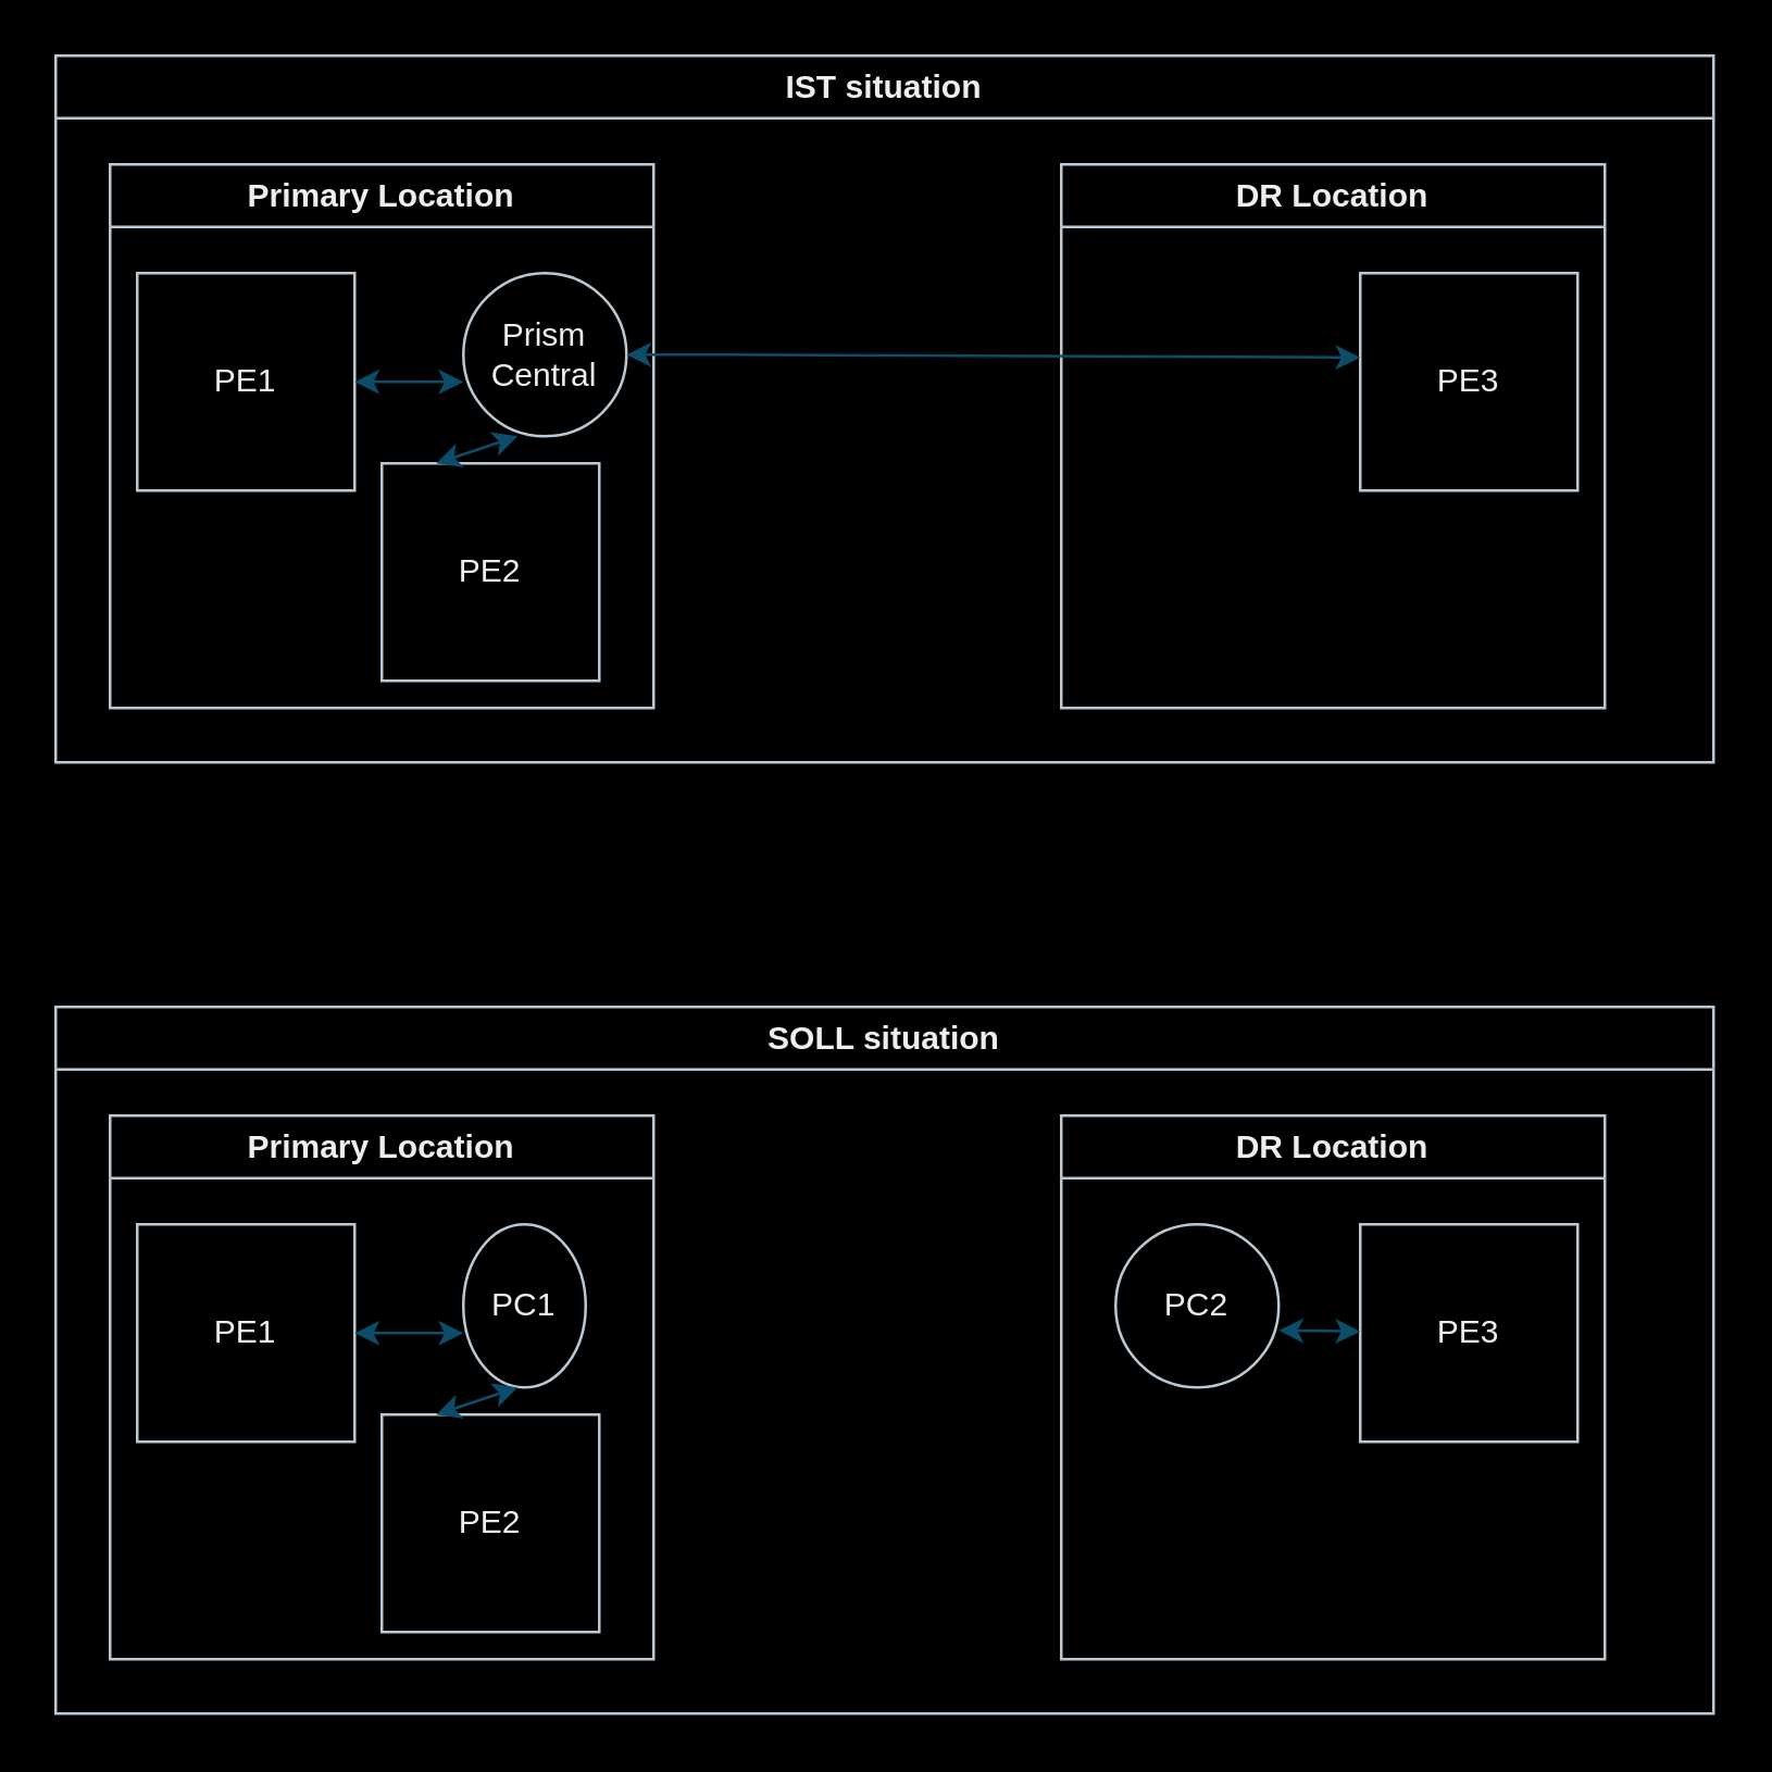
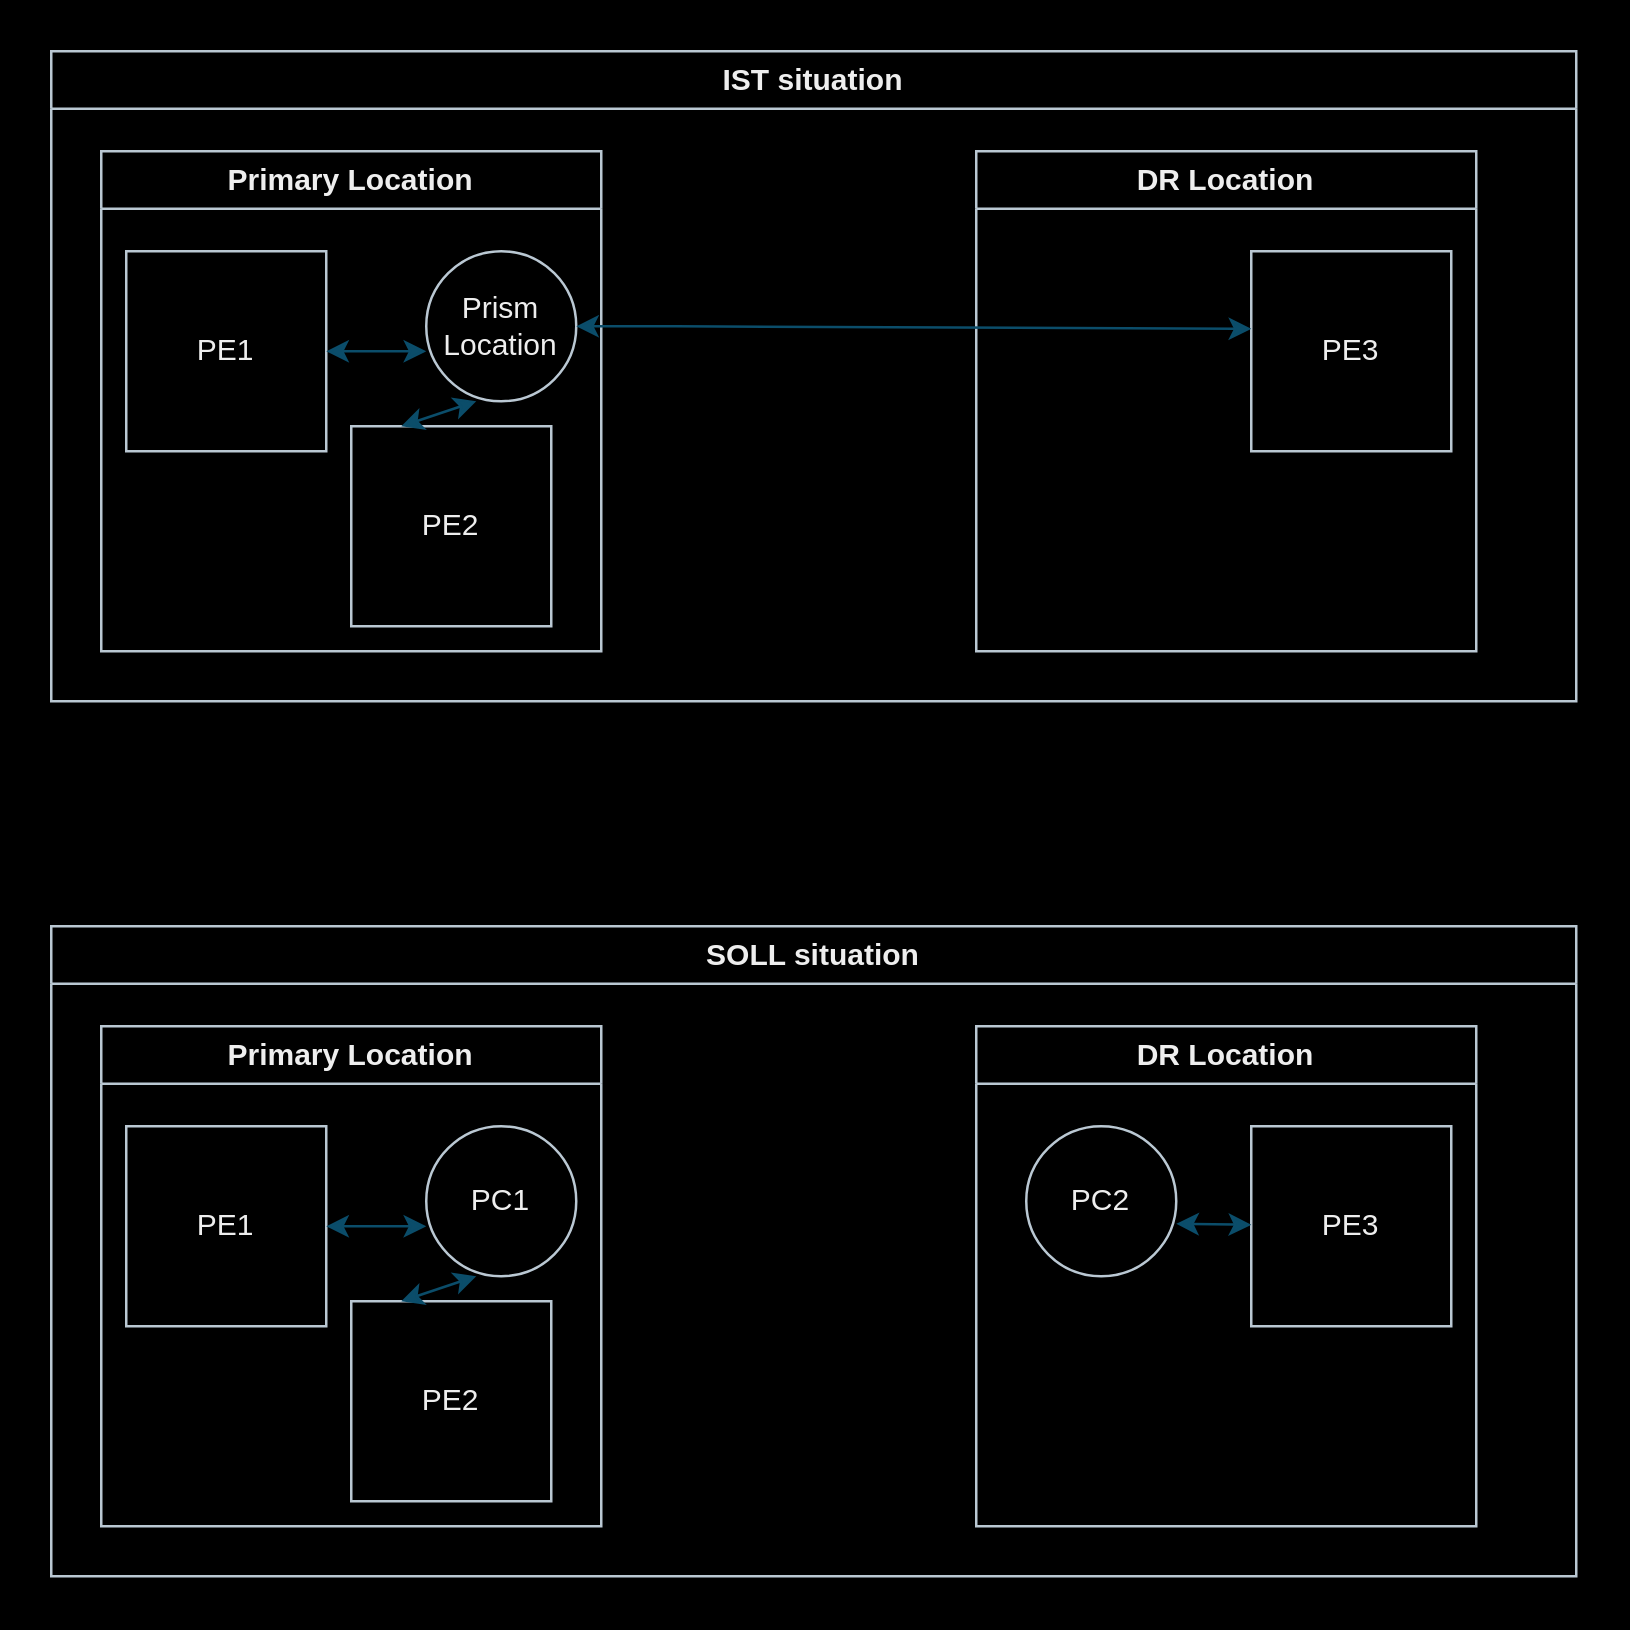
  <mxCell id="0" />
  <mxCell id="1" parent="0" />
  <mxCell id="2" value="Primary Location" style="swimlane;whiteSpace=wrap;html=1;fillColor=none;labelBackgroundColor=none;strokeColor=#BAC8D3;fontColor=#EEEEEE;" vertex="1" parent="1"><mxGeometry x="40" y="60" width="200" height="200" as="geometry" /></mxCell>
- <mxCell id="3" value="Prism&lt;br&gt; Central" style="ellipse;whiteSpace=wrap;html=1;aspect=fixed;fillColor=none;labelBackgroundColor=none;strokeColor=#BAC8D3;fontColor=#EEEEEE;" vertex="1" parent="2"><mxGeometry x="130" y="40" width="60" height="60" as="geometry" /></mxCell>
+ <mxCell id="3" value="Prism&lt;br&gt; Location" style="ellipse;whiteSpace=wrap;html=1;aspect=fixed;fillColor=none;labelBackgroundColor=none;strokeColor=#BAC8D3;fontColor=#EEEEEE;" vertex="1" parent="2"><mxGeometry x="130" y="40" width="60" height="60" as="geometry" /></mxCell>
  <mxCell id="4" value="PE1" style="whiteSpace=wrap;html=1;aspect=fixed;fillColor=none;labelBackgroundColor=none;strokeColor=#BAC8D3;fontColor=#EEEEEE;" vertex="1" parent="2"><mxGeometry x="10" y="40" width="80" height="80" as="geometry" /></mxCell>
  <mxCell id="5" value="PE2" style="whiteSpace=wrap;html=1;aspect=fixed;fillColor=none;labelBackgroundColor=none;strokeColor=#BAC8D3;fontColor=#EEEEEE;" vertex="1" parent="2"><mxGeometry x="100" y="110" width="80" height="80" as="geometry" /></mxCell>
  <mxCell id="6" value="" style="endArrow=classic;startArrow=classic;html=1;rounded=0;exitX=1;exitY=0.5;exitDx=0;exitDy=0;entryX=0;entryY=0.667;entryDx=0;entryDy=0;entryPerimeter=0;fontColor=default;fillColor=none;labelBackgroundColor=none;strokeColor=#0B4D6A;" edge="1" parent="2" source="4" target="3"><mxGeometry width="50" height="50" relative="1" as="geometry"><mxPoint x="80" y="110" as="sourcePoint" /><mxPoint x="130" y="60" as="targetPoint" /><Array as="points" /></mxGeometry></mxCell>
  <mxCell id="7" value="" style="endArrow=classic;startArrow=classic;html=1;rounded=0;exitX=0.25;exitY=0;exitDx=0;exitDy=0;fontColor=default;fillColor=none;labelBackgroundColor=none;strokeColor=#0B4D6A;" edge="1" parent="2" source="5"><mxGeometry width="50" height="50" relative="1" as="geometry"><mxPoint x="100" y="150" as="sourcePoint" /><mxPoint x="150" y="100" as="targetPoint" /></mxGeometry></mxCell>
  <mxCell id="8" value="DR Location" style="swimlane;whiteSpace=wrap;html=1;fillColor=none;labelBackgroundColor=none;strokeColor=#BAC8D3;fontColor=#EEEEEE;" vertex="1" parent="1"><mxGeometry x="390" y="60" width="200" height="200" as="geometry" /></mxCell>
  <mxCell id="9" value="PE3" style="whiteSpace=wrap;html=1;aspect=fixed;fillColor=none;labelBackgroundColor=none;strokeColor=#BAC8D3;fontColor=#EEEEEE;" vertex="1" parent="8"><mxGeometry x="110" y="40" width="80" height="80" as="geometry" /></mxCell>
  <mxCell id="10" value="" style="endArrow=classic;startArrow=classic;html=1;rounded=0;entryX=0;entryY=0.388;entryDx=0;entryDy=0;entryPerimeter=0;fontColor=default;fillColor=none;labelBackgroundColor=none;strokeColor=#0B4D6A;" edge="1" parent="1" target="9"><mxGeometry width="50" height="50" relative="1" as="geometry"><mxPoint x="230" y="130" as="sourcePoint" /><mxPoint x="320" y="130" as="targetPoint" /><Array as="points"><mxPoint x="270" y="130" /></Array></mxGeometry></mxCell>
  <mxCell id="11" value="IST situation" style="swimlane;whiteSpace=wrap;html=1;fillColor=none;labelBackgroundColor=none;strokeColor=#BAC8D3;fontColor=#EEEEEE;" vertex="1" parent="1"><mxGeometry x="20" y="20" width="610" height="260" as="geometry" /></mxCell>
  <mxCell id="12" value="Primary Location" style="swimlane;whiteSpace=wrap;html=1;fillColor=none;labelBackgroundColor=none;strokeColor=#BAC8D3;fontColor=#EEEEEE;" vertex="1" parent="1"><mxGeometry x="40" y="410" width="200" height="200" as="geometry" /></mxCell>
- <mxCell id="13" value="PC1" style="ellipse;whiteSpace=wrap;html=1;aspect=fixed;fillColor=none;labelBackgroundColor=none;strokeColor=#BAC8D3;fontColor=#EEEEEE;" vertex="1" parent="12"><mxGeometry x="130" y="40" width="45" height="60" as="geometry" /></mxCell>
+ <mxCell id="13" value="PC1" style="ellipse;whiteSpace=wrap;html=1;aspect=fixed;fillColor=none;labelBackgroundColor=none;strokeColor=#BAC8D3;fontColor=#EEEEEE;" vertex="1" parent="12"><mxGeometry x="130" y="40" width="60" height="60" as="geometry" /></mxCell>
  <mxCell id="14" value="PE1" style="whiteSpace=wrap;html=1;aspect=fixed;fillColor=none;labelBackgroundColor=none;strokeColor=#BAC8D3;fontColor=#EEEEEE;" vertex="1" parent="12"><mxGeometry x="10" y="40" width="80" height="80" as="geometry" /></mxCell>
  <mxCell id="15" value="PE2" style="whiteSpace=wrap;html=1;aspect=fixed;fillColor=none;labelBackgroundColor=none;strokeColor=#BAC8D3;fontColor=#EEEEEE;" vertex="1" parent="12"><mxGeometry x="100" y="110" width="80" height="80" as="geometry" /></mxCell>
  <mxCell id="16" value="" style="endArrow=classic;startArrow=classic;html=1;rounded=0;exitX=1;exitY=0.5;exitDx=0;exitDy=0;entryX=0;entryY=0.667;entryDx=0;entryDy=0;entryPerimeter=0;fontColor=default;fillColor=none;labelBackgroundColor=none;strokeColor=#0B4D6A;" edge="1" parent="12" source="14" target="13"><mxGeometry width="50" height="50" relative="1" as="geometry"><mxPoint x="80" y="110" as="sourcePoint" /><mxPoint x="130" y="60" as="targetPoint" /><Array as="points" /></mxGeometry></mxCell>
  <mxCell id="17" value="" style="endArrow=classic;startArrow=classic;html=1;rounded=0;exitX=0.25;exitY=0;exitDx=0;exitDy=0;fontColor=default;fillColor=none;labelBackgroundColor=none;strokeColor=#0B4D6A;" edge="1" parent="12" source="15"><mxGeometry width="50" height="50" relative="1" as="geometry"><mxPoint x="100" y="150" as="sourcePoint" /><mxPoint x="150" y="100" as="targetPoint" /></mxGeometry></mxCell>
  <mxCell id="18" value="DR Location" style="swimlane;whiteSpace=wrap;html=1;fillColor=none;labelBackgroundColor=none;strokeColor=#BAC8D3;fontColor=#EEEEEE;" vertex="1" parent="1"><mxGeometry x="390" y="410" width="200" height="200" as="geometry" /></mxCell>
  <mxCell id="19" value="PE3" style="whiteSpace=wrap;html=1;aspect=fixed;fillColor=none;labelBackgroundColor=none;strokeColor=#BAC8D3;fontColor=#EEEEEE;" vertex="1" parent="18"><mxGeometry x="110" y="40" width="80" height="80" as="geometry" /></mxCell>
  <mxCell id="20" value="SOLL situation" style="swimlane;whiteSpace=wrap;html=1;fillColor=none;labelBackgroundColor=none;strokeColor=#BAC8D3;fontColor=#EEEEEE;" vertex="1" parent="1"><mxGeometry x="20" y="370" width="610" height="260" as="geometry" /></mxCell>
  <mxCell id="21" value="&lt;div&gt;PC2&lt;/div&gt;" style="ellipse;whiteSpace=wrap;html=1;aspect=fixed;fillColor=none;labelBackgroundColor=none;strokeColor=#BAC8D3;fontColor=#EEEEEE;" vertex="1" parent="20"><mxGeometry x="390" y="80" width="60" height="60" as="geometry" /></mxCell>
  <mxCell id="22" value="" style="endArrow=classic;startArrow=classic;html=1;rounded=0;exitX=1;exitY=0.65;exitDx=0;exitDy=0;exitPerimeter=0;fontColor=default;fillColor=none;labelBackgroundColor=none;strokeColor=#0B4D6A;" edge="1" parent="1" source="21" target="19"><mxGeometry width="50" height="50" relative="1" as="geometry"><mxPoint x="450" y="540" as="sourcePoint" /><mxPoint x="500" y="490" as="targetPoint" /></mxGeometry></mxCell>
